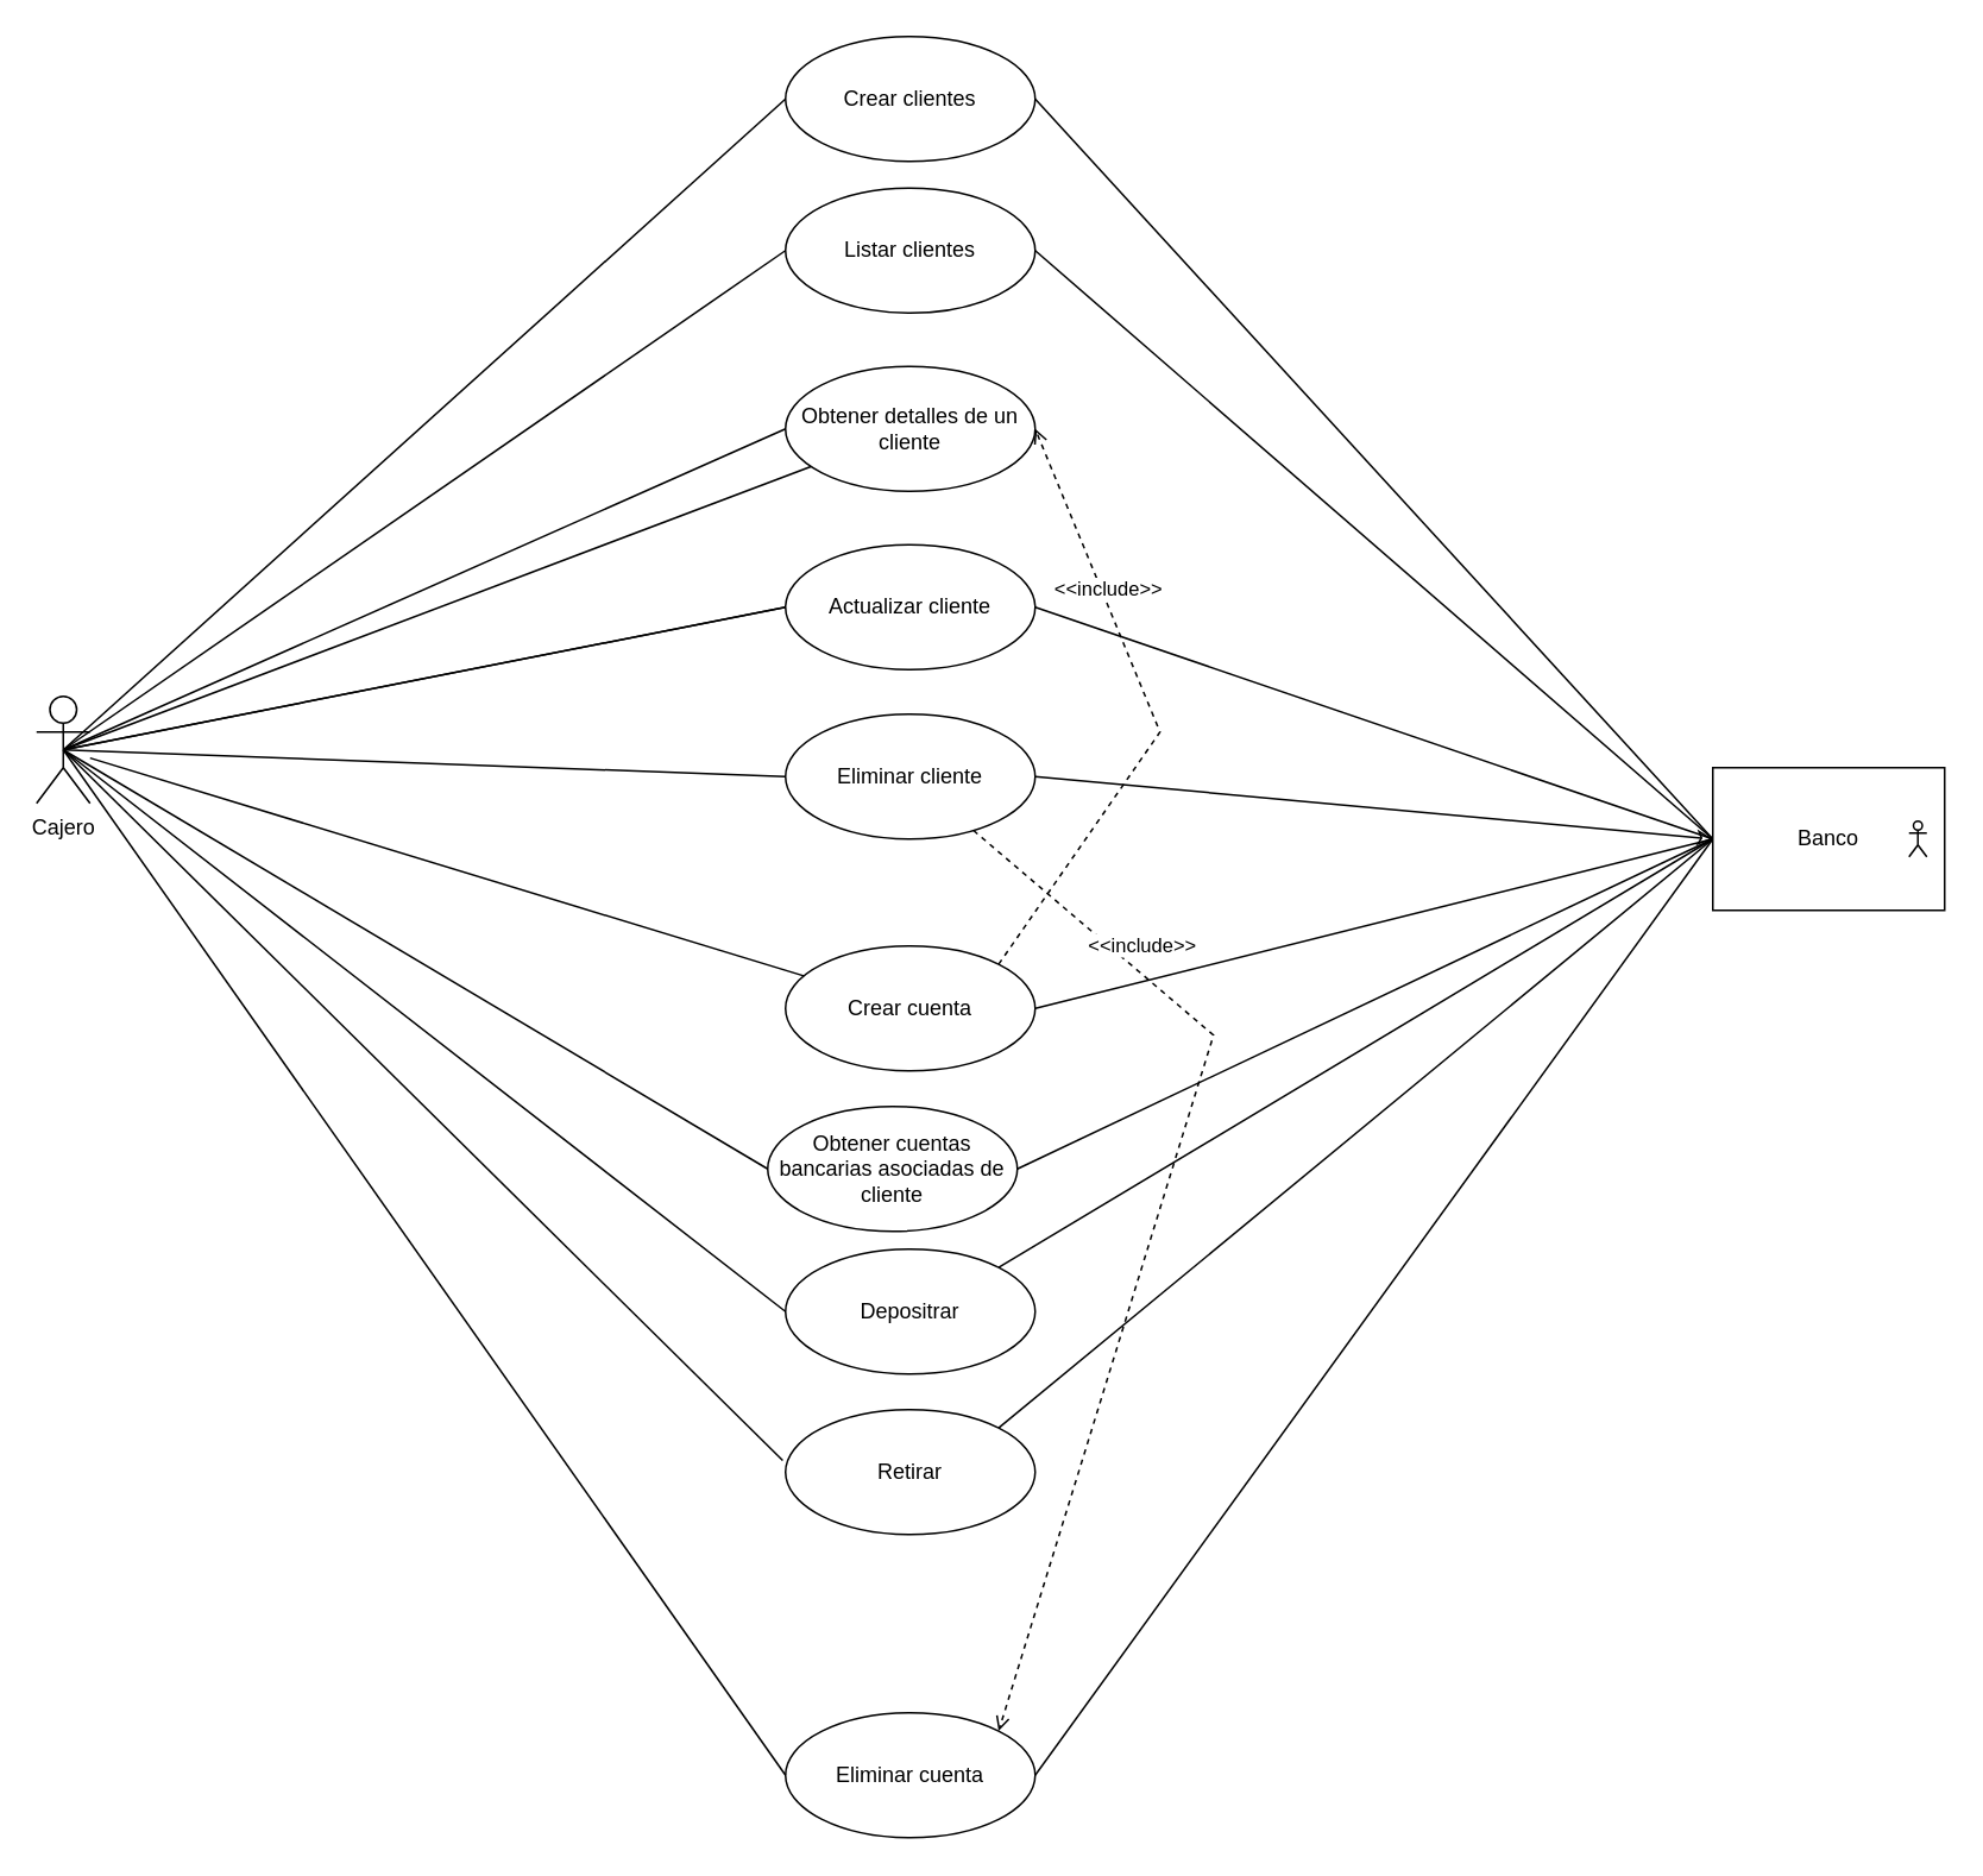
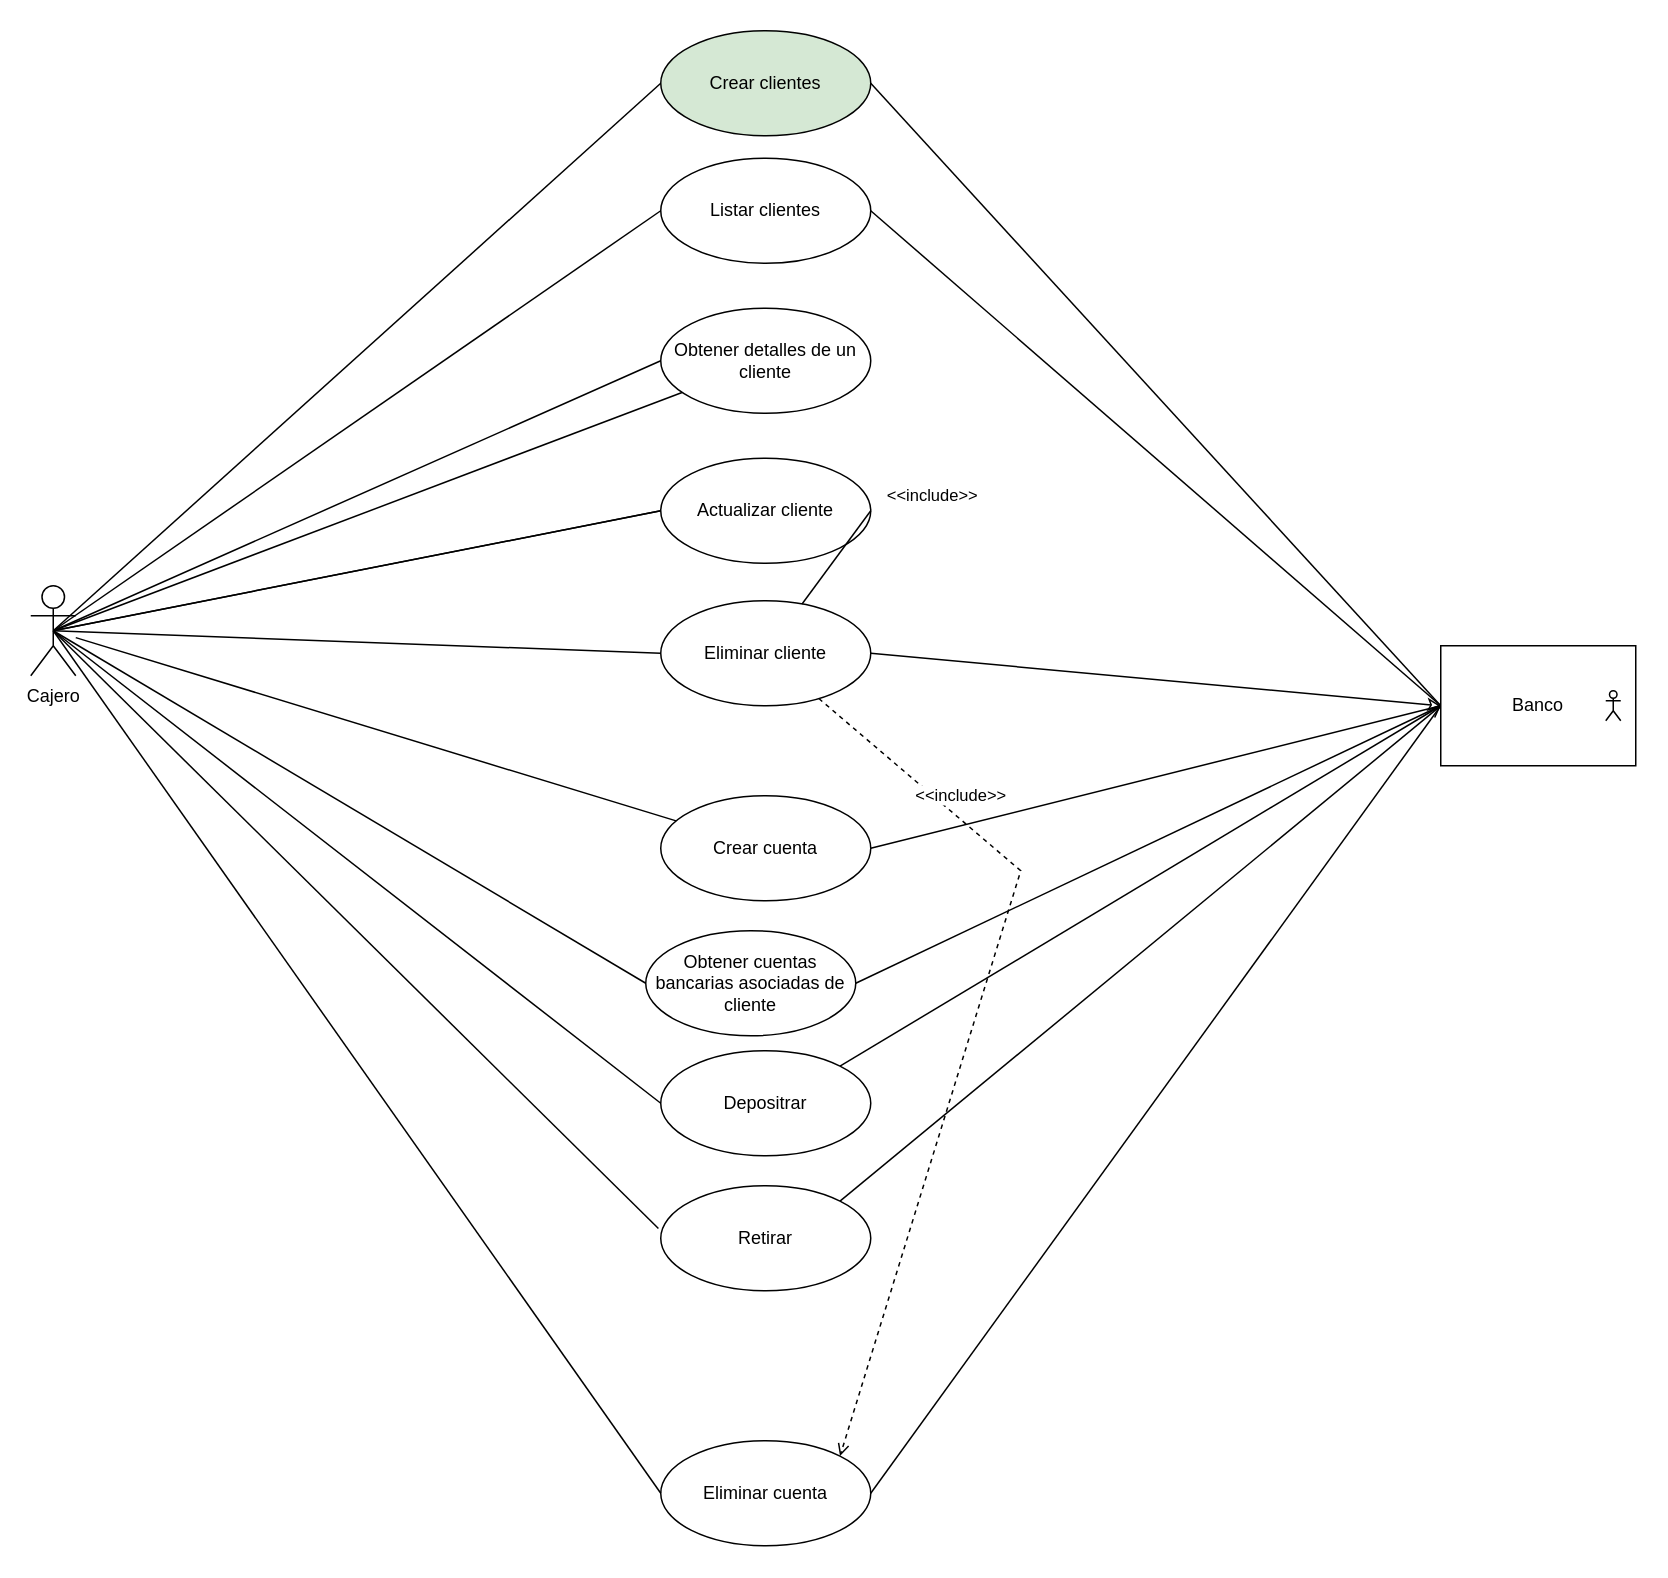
  <mxCell id="0" />
  <mxCell id="1" parent="0" />
  <mxCell id="2" value="Depositrar" style="ellipse;whiteSpace=wrap;html=1;verticalAlign=middle;" parent="1" vertex="1"><mxGeometry x="440" y="700" width="140" height="70" as="geometry" /></mxCell>
  <mxCell id="3" value="Retirar" style="ellipse;whiteSpace=wrap;html=1;verticalAlign=middle;" parent="1" vertex="1"><mxGeometry x="440" y="790" width="140" height="70" as="geometry" /></mxCell>
  <mxCell id="4" value="Actualizar cliente" style="ellipse;whiteSpace=wrap;html=1;verticalAlign=middle;" parent="1" vertex="1"><mxGeometry x="440" y="305" width="140" height="70" as="geometry" /></mxCell>
  <mxCell id="5" value="Listar clientes" style="ellipse;whiteSpace=wrap;html=1;verticalAlign=middle;" parent="1" vertex="1"><mxGeometry x="440" y="105" width="140" height="70" as="geometry" /></mxCell>
  <mxCell id="6" value="Obtener detalles de un cliente" style="ellipse;whiteSpace=wrap;html=1;verticalAlign=middle;" parent="1" vertex="1"><mxGeometry x="440" y="205" width="140" height="70" as="geometry" /></mxCell>
  <mxCell id="7" value="Eliminar cliente" style="ellipse;whiteSpace=wrap;html=1;verticalAlign=middle;" parent="1" vertex="1"><mxGeometry x="440" y="400" width="140" height="70" as="geometry" /></mxCell>
  <mxCell id="8" value="Obtener cuentas bancarias asociadas de cliente" style="ellipse;whiteSpace=wrap;html=1;verticalAlign=middle;" parent="1" vertex="1"><mxGeometry x="430" y="620" width="140" height="70" as="geometry" /></mxCell>
- <mxCell id="9" style="rounded=0;orthogonalLoop=1;jettySize=auto;html=1;exitX=1;exitY=0;exitDx=0;exitDy=0;entryX=1;entryY=0.5;entryDx=0;entryDy=0;elbow=vertical;dashed=1;endArrow=open;endFill=0;" edge="1" parent="1" source="10" target="6"><mxGeometry relative="1" as="geometry"><Array as="points"><mxPoint x="650" y="410" /></Array></mxGeometry></mxCell>
  <mxCell id="10" value="Crear cuenta" style="ellipse;whiteSpace=wrap;html=1;verticalAlign=middle;" parent="1" vertex="1"><mxGeometry x="440" y="530" width="140" height="70" as="geometry" /></mxCell>
  <mxCell id="11" value="Eliminar cuenta" style="ellipse;whiteSpace=wrap;html=1;verticalAlign=middle;" parent="1" vertex="1"><mxGeometry x="440" y="960" width="140" height="70" as="geometry" /></mxCell>
- <mxCell id="12" style="rounded=0;orthogonalLoop=1;jettySize=auto;html=1;exitX=1;exitY=0.5;exitDx=0;exitDy=0;endArrow=none;endFill=0;entryX=0;entryY=0.5;entryDx=0;entryDy=0;" parent="1" source="4" target="35" edge="1"><mxGeometry relative="1" as="geometry"><mxPoint x="660" y="205" as="targetPoint" /></mxGeometry></mxCell>
+ <mxCell id="12" style="rounded=0;orthogonalLoop=1;jettySize=auto;html=1;exitX=1;exitY=0.5;exitDx=0;exitDy=0;endArrow=none;endFill=0;" parent="1" source="4" target="7" edge="1"><mxGeometry relative="1" as="geometry"><mxPoint x="660" y="205" as="targetPoint" /></mxGeometry></mxCell>
  <mxCell id="13" style="rounded=0;orthogonalLoop=1;jettySize=auto;html=1;exitX=1;exitY=0.5;exitDx=0;exitDy=0;endArrow=none;endFill=0;entryX=0;entryY=0.5;entryDx=0;entryDy=0;" parent="1" source="5" target="35" edge="1"><mxGeometry relative="1" as="geometry"><mxPoint x="660" y="215" as="targetPoint" /></mxGeometry></mxCell>
  <mxCell id="14" style="rounded=0;orthogonalLoop=1;jettySize=auto;html=1;exitX=1;exitY=0.5;exitDx=0;exitDy=0;endArrow=classic;endFill=0;entryX=0;entryY=0.5;entryDx=0;entryDy=0;" parent="1" source="7" target="35" edge="1"><mxGeometry relative="1" as="geometry"><mxPoint x="660" y="215" as="targetPoint" /></mxGeometry></mxCell>
  <mxCell id="15" style="rounded=0;orthogonalLoop=1;jettySize=auto;html=1;exitX=1;exitY=0.5;exitDx=0;exitDy=0;entryX=0;entryY=0.5;entryDx=0;entryDy=0;endArrow=none;endFill=0;" parent="1" source="16" target="35" edge="1"><mxGeometry relative="1" as="geometry"><mxPoint x="450" y="50" as="sourcePoint" /></mxGeometry></mxCell>
- <mxCell id="16" value="Crear clientes" style="ellipse;whiteSpace=wrap;html=1;verticalAlign=middle;" parent="1" vertex="1"><mxGeometry x="440" y="20" width="140" height="70" as="geometry" /></mxCell>
+ <mxCell id="16" value="Crear clientes" style="ellipse;whiteSpace=wrap;html=1;verticalAlign=middle;fillColor=#d5e8d4;" parent="1" vertex="1"><mxGeometry x="440" y="20" width="140" height="70" as="geometry" /></mxCell>
  <mxCell id="17" style="rounded=0;orthogonalLoop=1;jettySize=auto;html=1;exitX=0.5;exitY=0.5;exitDx=0;exitDy=0;exitPerimeter=0;entryX=0;entryY=0.5;entryDx=0;entryDy=0;endArrow=none;endFill=0;" parent="1" source="23" target="16" edge="1"><mxGeometry relative="1" as="geometry"><mxPoint x="310" y="50" as="targetPoint" /></mxGeometry></mxCell>
  <mxCell id="18" style="rounded=0;orthogonalLoop=1;jettySize=auto;html=1;exitX=0.5;exitY=0.5;exitDx=0;exitDy=0;exitPerimeter=0;entryX=0;entryY=0.5;entryDx=0;entryDy=0;endArrow=none;endFill=0;" parent="1" source="23" target="5" edge="1"><mxGeometry relative="1" as="geometry" /></mxCell>
  <mxCell id="19" style="rounded=0;orthogonalLoop=1;jettySize=auto;html=1;exitX=0.5;exitY=0.5;exitDx=0;exitDy=0;exitPerimeter=0;endArrow=none;endFill=0;" parent="1" source="23" target="6" edge="1"><mxGeometry relative="1" as="geometry" /></mxCell>
  <mxCell id="20" style="rounded=0;orthogonalLoop=1;jettySize=auto;html=1;exitX=0.5;exitY=0.5;exitDx=0;exitDy=0;exitPerimeter=0;entryX=0;entryY=0.5;entryDx=0;entryDy=0;endArrow=none;endFill=0;" parent="1" source="23" target="4" edge="1"><mxGeometry relative="1" as="geometry" /></mxCell>
  <mxCell id="21" style="rounded=0;orthogonalLoop=1;jettySize=auto;html=1;exitX=0.5;exitY=0.5;exitDx=0;exitDy=0;exitPerimeter=0;entryX=0;entryY=0.5;entryDx=0;entryDy=0;endArrow=none;endFill=0;" parent="1" source="23" target="7" edge="1"><mxGeometry relative="1" as="geometry" /></mxCell>
  <mxCell id="22" style="rounded=0;orthogonalLoop=1;jettySize=auto;html=1;exitX=0.5;exitY=0.5;exitDx=0;exitDy=0;exitPerimeter=0;entryX=0;entryY=0.5;entryDx=0;entryDy=0;endArrow=none;endFill=0;" edge="1" parent="1" source="23" target="8"><mxGeometry relative="1" as="geometry" /></mxCell>
  <mxCell id="23" value="Cajero" style="shape=umlActor;verticalLabelPosition=bottom;verticalAlign=top;html=1;outlineConnect=0;" parent="1" vertex="1"><mxGeometry x="20" y="390" width="30" height="60" as="geometry" /></mxCell>
  <mxCell id="24" style="rounded=0;orthogonalLoop=1;jettySize=auto;html=1;endArrow=none;endFill=0;" parent="1" source="23" target="10" edge="1"><mxGeometry relative="1" as="geometry"><mxPoint x="15" y="640" as="sourcePoint" /></mxGeometry></mxCell>
  <mxCell id="25" style="rounded=0;orthogonalLoop=1;jettySize=auto;html=1;endArrow=none;endFill=0;entryX=0;entryY=0.5;entryDx=0;entryDy=0;exitX=0.5;exitY=0.5;exitDx=0;exitDy=0;exitPerimeter=0;" parent="1" source="23" target="2" edge="1"><mxGeometry relative="1" as="geometry"><mxPoint x="15" y="640" as="sourcePoint" /></mxGeometry></mxCell>
  <mxCell id="26" style="rounded=0;orthogonalLoop=1;jettySize=auto;html=1;entryX=-0.011;entryY=0.408;entryDx=0;entryDy=0;endArrow=none;endFill=0;entryPerimeter=0;exitX=0.5;exitY=0.5;exitDx=0;exitDy=0;exitPerimeter=0;" parent="1" source="23" target="3" edge="1"><mxGeometry relative="1" as="geometry"><mxPoint x="15" y="640" as="sourcePoint" /><mxPoint x="220" y="785" as="targetPoint" /></mxGeometry></mxCell>
  <mxCell id="27" style="rounded=0;orthogonalLoop=1;jettySize=auto;html=1;exitX=0.5;exitY=0.5;exitDx=0;exitDy=0;exitPerimeter=0;endArrow=none;endFill=0;entryX=0;entryY=0.5;entryDx=0;entryDy=0;" parent="1" source="23" target="4" edge="1"><mxGeometry relative="1" as="geometry"><mxPoint x="15" y="640" as="sourcePoint" /></mxGeometry></mxCell>
  <mxCell id="28" style="rounded=0;orthogonalLoop=1;jettySize=auto;html=1;exitX=0.5;exitY=0.5;exitDx=0;exitDy=0;exitPerimeter=0;entryX=0;entryY=0.5;entryDx=0;entryDy=0;endArrow=none;endFill=0;" parent="1" source="23" target="6" edge="1"><mxGeometry relative="1" as="geometry"><mxPoint x="15" y="640" as="sourcePoint" /></mxGeometry></mxCell>
  <mxCell id="29" style="rounded=0;orthogonalLoop=1;jettySize=auto;html=1;exitX=1;exitY=0;exitDx=0;exitDy=0;entryX=0;entryY=0.5;entryDx=0;entryDy=0;endArrow=none;endFill=0;" parent="1" source="2" target="35" edge="1"><mxGeometry relative="1" as="geometry"><mxPoint x="660" y="572.5" as="targetPoint" /><mxPoint x="510" y="667.5" as="sourcePoint" /></mxGeometry></mxCell>
  <mxCell id="30" style="rounded=0;orthogonalLoop=1;jettySize=auto;html=1;exitX=1;exitY=0.5;exitDx=0;exitDy=0;entryX=0;entryY=0.5;entryDx=0;entryDy=0;endArrow=none;endFill=0;" parent="1" source="8" target="35" edge="1"><mxGeometry relative="1" as="geometry"><mxPoint x="760" y="680" as="targetPoint" /></mxGeometry></mxCell>
  <mxCell id="31" style="rounded=0;orthogonalLoop=1;jettySize=auto;html=1;exitX=1;exitY=0.5;exitDx=0;exitDy=0;endArrow=none;endFill=0;entryX=0;entryY=0.5;entryDx=0;entryDy=0;" parent="1" source="10" target="35" edge="1"><mxGeometry relative="1" as="geometry"><mxPoint x="700" y="610" as="targetPoint" /></mxGeometry></mxCell>
- <mxCell id="32" style="rounded=0;orthogonalLoop=1;jettySize=auto;html=1;exitX=1;exitY=0;exitDx=0;exitDy=0;entryX=0;entryY=0.5;entryDx=0;entryDy=0;endArrow=none;endFill=0;" parent="1" source="3" target="35" edge="1"><mxGeometry relative="1" as="geometry" /></mxCell>
+ <mxCell id="32" style="rounded=0;orthogonalLoop=1;jettySize=auto;html=1;exitX=1;exitY=0;exitDx=0;exitDy=0;entryX=0;entryY=0.5;entryDx=0;entryDy=0;endArrow=open;endFill=0;" parent="1" source="3" target="35" edge="1"><mxGeometry relative="1" as="geometry" /></mxCell>
  <mxCell id="33" style="rounded=0;orthogonalLoop=1;jettySize=auto;html=1;exitX=1;exitY=0.5;exitDx=0;exitDy=0;endArrow=none;endFill=0;entryX=0;entryY=0.5;entryDx=0;entryDy=0;" parent="1" source="11" target="35" edge="1"><mxGeometry relative="1" as="geometry"><mxPoint x="770" y="710" as="targetPoint" /></mxGeometry></mxCell>
  <mxCell id="34" value="" style="group" parent="1" vertex="1" connectable="0"><mxGeometry x="960" y="430" width="130" height="80" as="geometry" /></mxCell>
  <mxCell id="35" value="Banco" style="html=1;whiteSpace=wrap;" parent="34" vertex="1"><mxGeometry width="130" height="80" as="geometry" /></mxCell>
  <mxCell id="36" value="" style="shape=umlActor;verticalLabelPosition=bottom;verticalAlign=top;html=1;outlineConnect=0;shadow=0;" parent="34" vertex="1"><mxGeometry x="110" y="30" width="10" height="20" as="geometry" /></mxCell>
  <mxCell id="37" style="rounded=0;orthogonalLoop=1;jettySize=auto;html=1;endArrow=none;endFill=0;entryX=0;entryY=0.5;entryDx=0;entryDy=0;exitX=0.5;exitY=0.5;exitDx=0;exitDy=0;exitPerimeter=0;" parent="1" source="23" target="11" edge="1"><mxGeometry relative="1" as="geometry"><mxPoint x="15" y="640" as="sourcePoint" /><mxPoint x="260" y="865" as="targetPoint" /></mxGeometry></mxCell>
  <mxCell id="38" style="rounded=0;orthogonalLoop=1;jettySize=auto;html=1;dashed=1;endArrow=open;endFill=0;entryX=1;entryY=0;entryDx=0;entryDy=0;" parent="1" source="7" target="11" edge="1"><mxGeometry relative="1" as="geometry"><mxPoint x="350" y="819" as="sourcePoint" /><mxPoint x="420" y="855" as="targetPoint" /><Array as="points"><mxPoint x="680" y="580" /></Array></mxGeometry></mxCell>
  <mxCell id="39" value="&amp;lt;&amp;lt;include&amp;gt;&amp;gt;" style="edgeLabel;html=1;align=center;verticalAlign=middle;resizable=0;points=[];" parent="38" vertex="1" connectable="0"><mxGeometry x="0.361" y="-3" relative="1" as="geometry"><mxPoint x="28" y="-261" as="offset" /></mxGeometry></mxCell>
  <mxCell id="40" value="&amp;lt;&amp;lt;include&amp;gt;&amp;gt;" style="edgeLabel;html=1;align=center;verticalAlign=middle;resizable=0;points=[];" vertex="1" connectable="0" parent="1"><mxGeometry x="620.002" y="329.995" as="geometry" /></mxCell>
